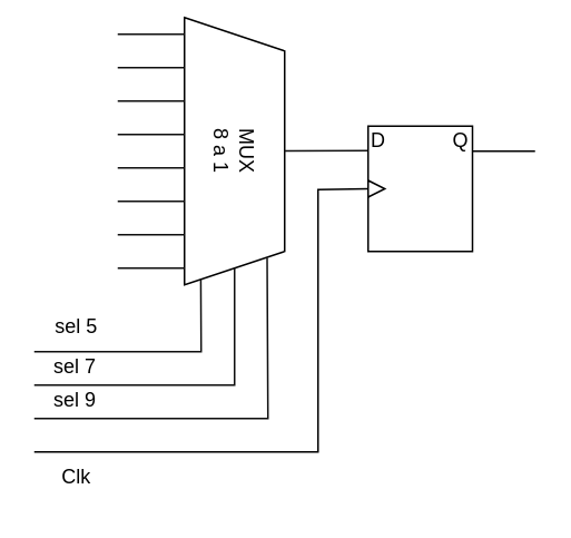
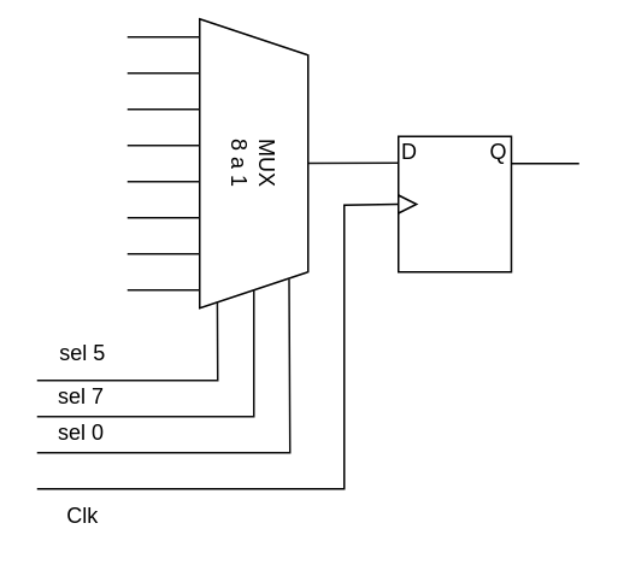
  <mxCell id="0" />
  <mxCell id="1" parent="0" />
  <mxCell id="2" value="&lt;div&gt;MUX&lt;/div&gt;&lt;div&gt;8 a 1&lt;br&gt;&lt;/div&gt;" style="shape=trapezoid;perimeter=trapezoidPerimeter;whiteSpace=wrap;html=1;fixedSize=1;rotation=90;" vertex="1" parent="1"><mxGeometry x="60" y="60" width="160" height="60" as="geometry" /></mxCell>
  <mxCell id="3" value="" style="endArrow=none;html=1;rounded=0;fillColor=#f5f5f5;strokeColor=#0F0F0F;" edge="1" parent="1" target="2"><mxGeometry width="50" height="50" relative="1" as="geometry"><mxPoint x="20" y="230" as="sourcePoint" /><mxPoint x="150" y="200" as="targetPoint" /><Array as="points"><mxPoint x="140" y="230" /></Array></mxGeometry></mxCell>
  <mxCell id="4" value="" style="endArrow=none;html=1;rounded=0;entryX=0.899;entryY=0.175;entryDx=0;entryDy=0;entryPerimeter=0;fillColor=#f5f5f5;strokeColor=#0F0F0F;" edge="1" parent="1" target="2"><mxGeometry width="50" height="50" relative="1" as="geometry"><mxPoint x="20" y="250" as="sourcePoint" /><mxPoint x="160" y="160" as="targetPoint" /><Array as="points"><mxPoint x="160" y="250" /></Array></mxGeometry></mxCell>
  <mxCell id="5" value="" style="endArrow=none;html=1;rounded=0;entryX=0.979;entryY=0.837;entryDx=0;entryDy=0;entryPerimeter=0;fillColor=#f5f5f5;strokeColor=#0F0F0F;" edge="1" parent="1" target="2"><mxGeometry width="50" height="50" relative="1" as="geometry"><mxPoint x="20" y="210" as="sourcePoint" /><mxPoint x="120" y="160" as="targetPoint" /><Array as="points"><mxPoint x="120" y="210" /></Array></mxGeometry></mxCell>
  <mxCell id="6" value="" style="endArrow=none;html=1;rounded=0;entryX=0.063;entryY=0.999;entryDx=0;entryDy=0;entryPerimeter=0;strokeColor=#0F0F0F;" edge="1" parent="1" target="2"><mxGeometry width="50" height="50" relative="1" as="geometry"><mxPoint x="70" y="20" as="sourcePoint" /><mxPoint x="100" y="100" as="targetPoint" /></mxGeometry></mxCell>
  <mxCell id="7" value="" style="endArrow=none;html=1;rounded=0;entryX=0.063;entryY=0.999;entryDx=0;entryDy=0;entryPerimeter=0;strokeColor=#0F0F0F;" edge="1" parent="1"><mxGeometry width="50" height="50" relative="1" as="geometry"><mxPoint x="70" y="40" as="sourcePoint" /><mxPoint x="110" y="40" as="targetPoint" /></mxGeometry></mxCell>
  <mxCell id="8" value="" style="endArrow=none;html=1;rounded=0;entryX=0.063;entryY=0.999;entryDx=0;entryDy=0;entryPerimeter=0;strokeColor=#0F0F0F;" edge="1" parent="1"><mxGeometry width="50" height="50" relative="1" as="geometry"><mxPoint x="70" y="60" as="sourcePoint" /><mxPoint x="110" y="60" as="targetPoint" /></mxGeometry></mxCell>
  <mxCell id="9" value="" style="endArrow=none;html=1;rounded=0;entryX=0.063;entryY=0.999;entryDx=0;entryDy=0;entryPerimeter=0;strokeColor=#0F0F0F;" edge="1" parent="1"><mxGeometry width="50" height="50" relative="1" as="geometry"><mxPoint x="70" y="80" as="sourcePoint" /><mxPoint x="110" y="80" as="targetPoint" /></mxGeometry></mxCell>
  <mxCell id="10" value="" style="endArrow=none;html=1;rounded=0;entryX=0.063;entryY=0.999;entryDx=0;entryDy=0;entryPerimeter=0;strokeColor=#0F0F0F;" edge="1" parent="1"><mxGeometry width="50" height="50" relative="1" as="geometry"><mxPoint x="70" y="100" as="sourcePoint" /><mxPoint x="110" y="100" as="targetPoint" /></mxGeometry></mxCell>
  <mxCell id="11" value="" style="endArrow=none;html=1;rounded=0;entryX=0.063;entryY=0.999;entryDx=0;entryDy=0;entryPerimeter=0;strokeColor=#0F0F0F;" edge="1" parent="1"><mxGeometry width="50" height="50" relative="1" as="geometry"><mxPoint x="70" y="120" as="sourcePoint" /><mxPoint x="110" y="120" as="targetPoint" /></mxGeometry></mxCell>
  <mxCell id="12" value="" style="endArrow=none;html=1;rounded=0;entryX=0.063;entryY=0.999;entryDx=0;entryDy=0;entryPerimeter=0;strokeColor=#0F0F0F;" edge="1" parent="1"><mxGeometry width="50" height="50" relative="1" as="geometry"><mxPoint x="70" y="140" as="sourcePoint" /><mxPoint x="110" y="140" as="targetPoint" /></mxGeometry></mxCell>
  <mxCell id="13" value="" style="endArrow=none;html=1;rounded=0;entryX=0.063;entryY=0.999;entryDx=0;entryDy=0;entryPerimeter=0;strokeColor=#0F0F0F;" edge="1" parent="1"><mxGeometry width="50" height="50" relative="1" as="geometry"><mxPoint x="70" y="160" as="sourcePoint" /><mxPoint x="110" y="160" as="targetPoint" /></mxGeometry></mxCell>
  <mxCell id="14" value="" style="endArrow=none;html=1;rounded=0;entryX=0.195;entryY=0.979;entryDx=0;entryDy=0;entryPerimeter=0;strokeColor=#0F0F0F;" edge="1" parent="1" target="15"><mxGeometry width="50" height="50" relative="1" as="geometry"><mxPoint x="170" y="89.85" as="sourcePoint" /><mxPoint x="210" y="89.85" as="targetPoint" /></mxGeometry></mxCell>
  <mxCell id="15" value="" style="rounded=0;whiteSpace=wrap;html=1;rotation=90;" vertex="1" parent="1"><mxGeometry x="213.75" y="81.25" width="75" height="62.5" as="geometry" /></mxCell>
  <mxCell id="16" value="" style="triangle;whiteSpace=wrap;html=1;" vertex="1" parent="1"><mxGeometry x="220" y="107.5" width="10" height="10" as="geometry" /></mxCell>
  <mxCell id="17" value="" style="endArrow=none;html=1;rounded=0;entryX=0.2;entryY=-0.002;entryDx=0;entryDy=0;entryPerimeter=0;" edge="1" parent="1" target="15"><mxGeometry width="50" height="50" relative="1" as="geometry"><mxPoint x="320" y="90" as="sourcePoint" /><mxPoint x="300" y="80" as="targetPoint" /></mxGeometry></mxCell>
  <mxCell id="18" value="" style="endArrow=none;html=1;rounded=0;entryX=0;entryY=0.5;entryDx=0;entryDy=0;" edge="1" parent="1" target="16"><mxGeometry width="50" height="50" relative="1" as="geometry"><mxPoint x="20" y="270" as="sourcePoint" /><mxPoint x="240" y="120" as="targetPoint" /><Array as="points"><mxPoint x="190" y="270" /><mxPoint x="190" y="113" /></Array></mxGeometry></mxCell>
  <mxCell id="19" value="sel 5" style="text;html=1;align=center;verticalAlign=middle;resizable=0;points=[];autosize=1;strokeColor=none;fillColor=none;" vertex="1" parent="1"><mxGeometry x="20" y="180" width="50" height="30" as="geometry" /></mxCell>
  <mxCell id="20" value="&lt;div&gt;Clk&lt;/div&gt;" style="text;html=1;align=center;verticalAlign=middle;resizable=0;points=[];autosize=1;strokeColor=none;fillColor=none;" vertex="1" parent="1"><mxGeometry x="25" y="270" width="40" height="30" as="geometry" /></mxCell>
  <mxCell id="21" value="sel 7" style="text;whiteSpace=wrap;html=1;" vertex="1" parent="1"><mxGeometry x="30" y="205" width="30" height="20" as="geometry" /></mxCell>
- <mxCell id="22" value="sel 9" style="text;whiteSpace=wrap;html=1;" vertex="1" parent="1"><mxGeometry x="30" y="225" width="30" height="20" as="geometry" /></mxCell>
+ <mxCell id="22" value="sel 0" style="text;whiteSpace=wrap;html=1;" vertex="1" parent="1"><mxGeometry x="30" y="225" width="30" height="20" as="geometry" /></mxCell>
  <mxCell id="23" value="D" style="text;whiteSpace=wrap;html=1;" vertex="1" parent="1"><mxGeometry x="220" y="70" width="30" height="20" as="geometry" /></mxCell>
  <mxCell id="24" value="Q" style="text;whiteSpace=wrap;html=1;" vertex="1" parent="1"><mxGeometry x="268.75" y="70" width="20" height="20" as="geometry" /></mxCell>
